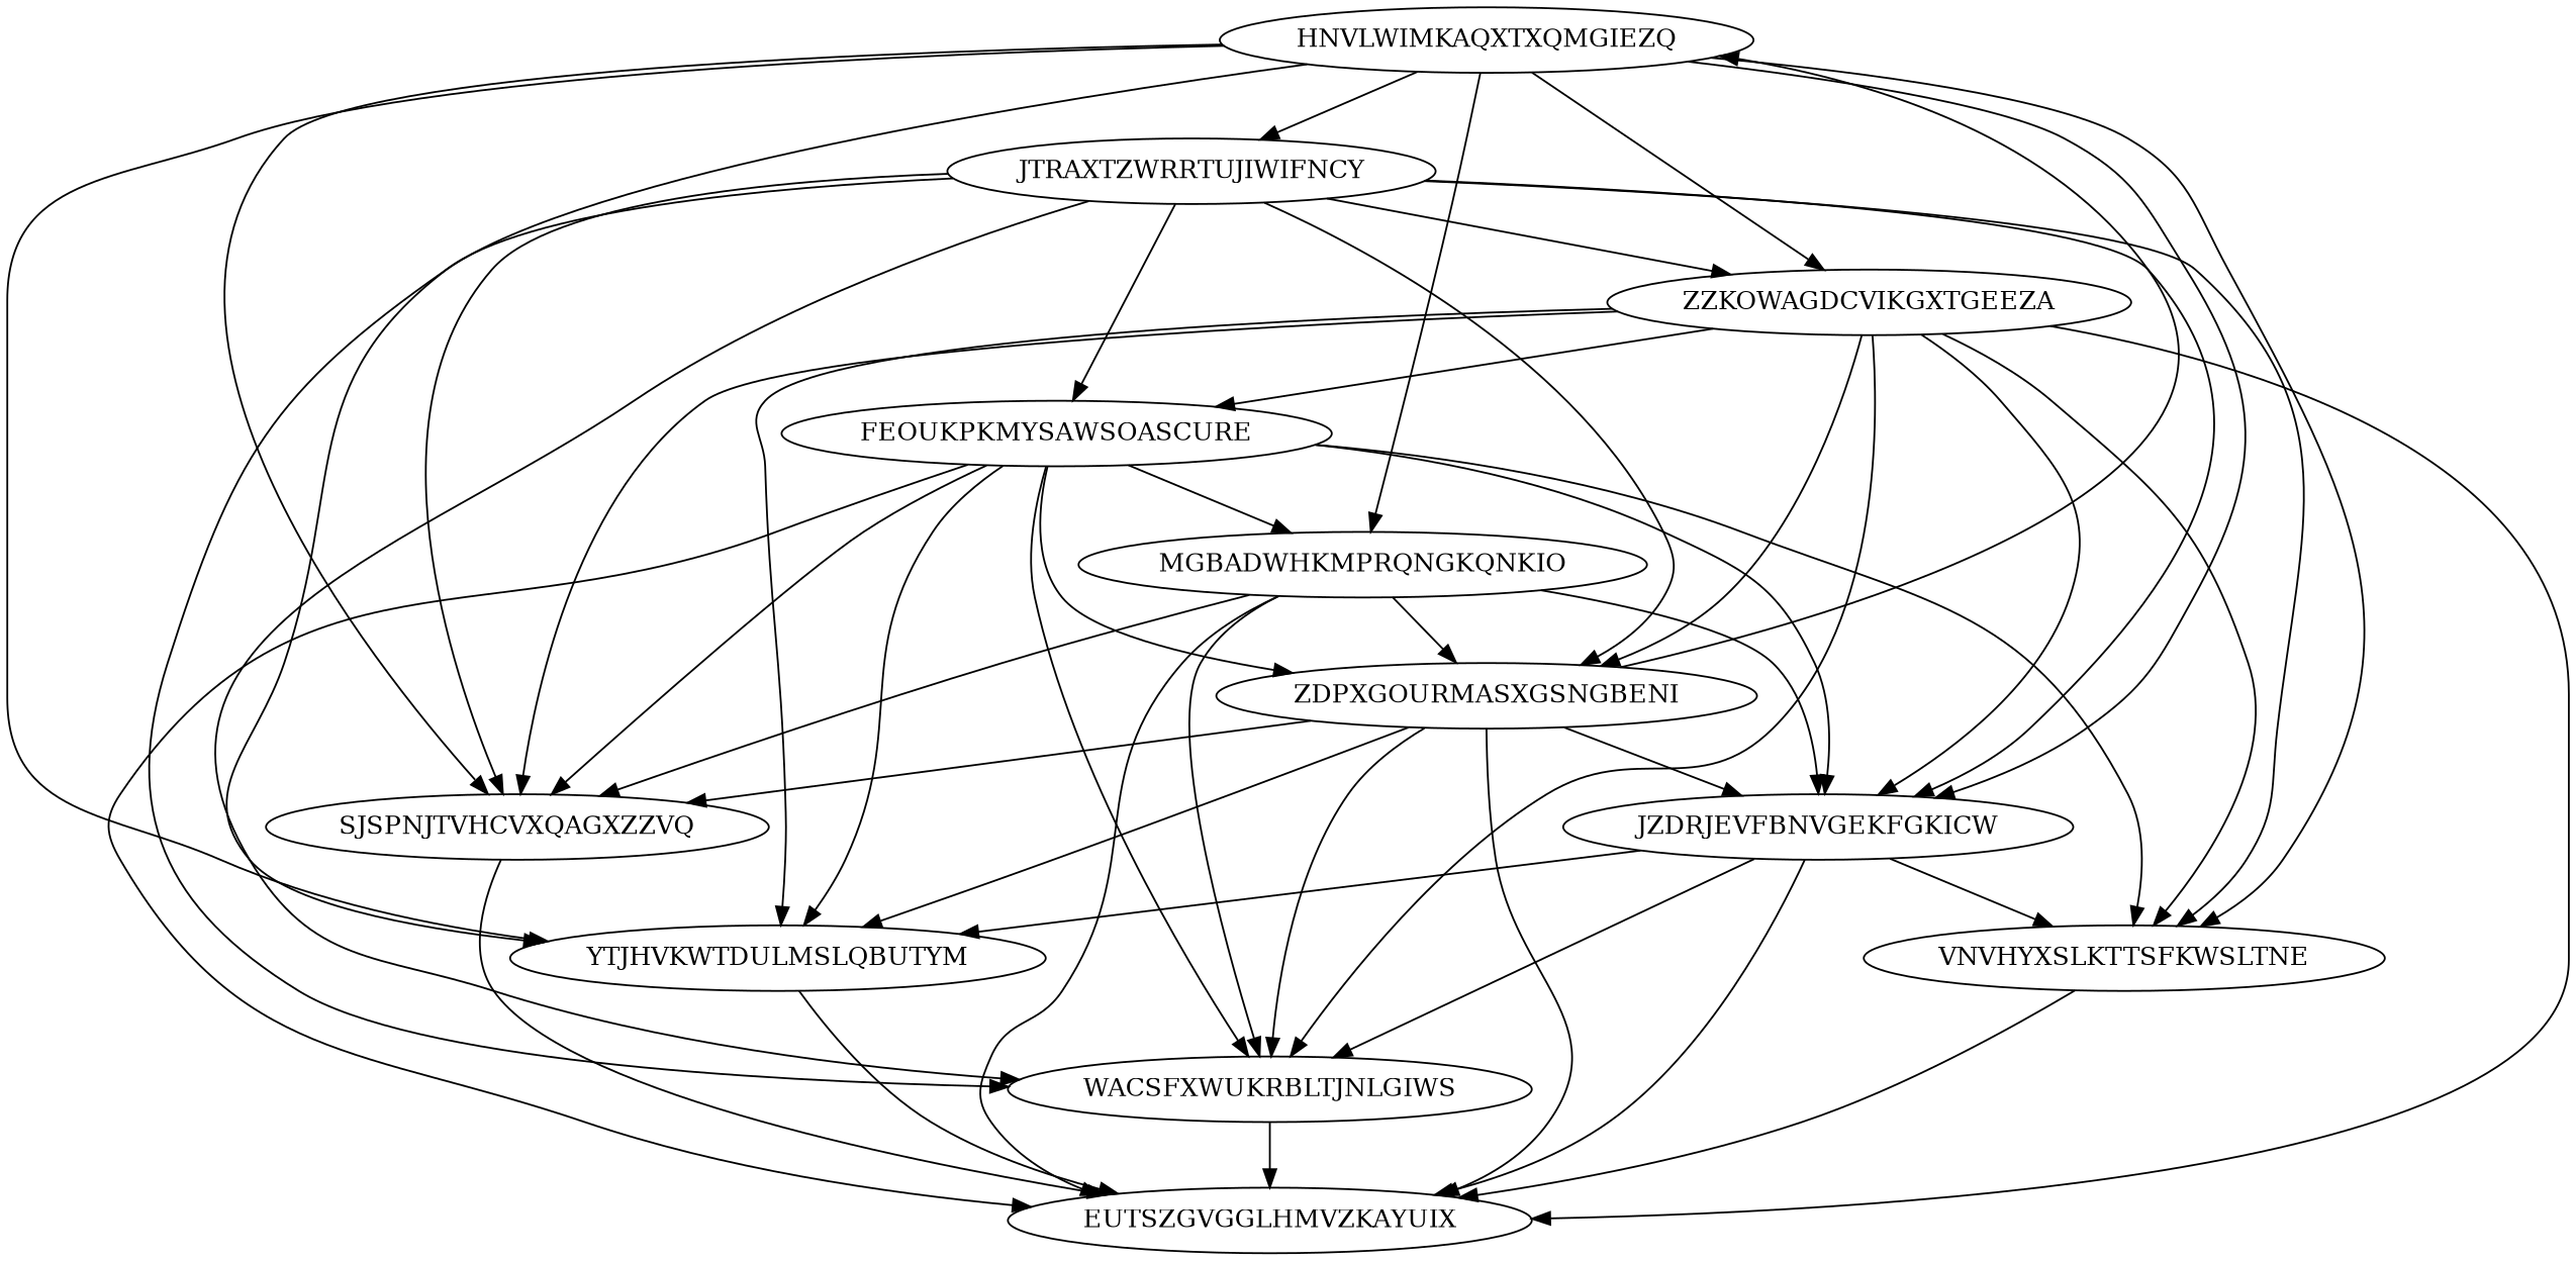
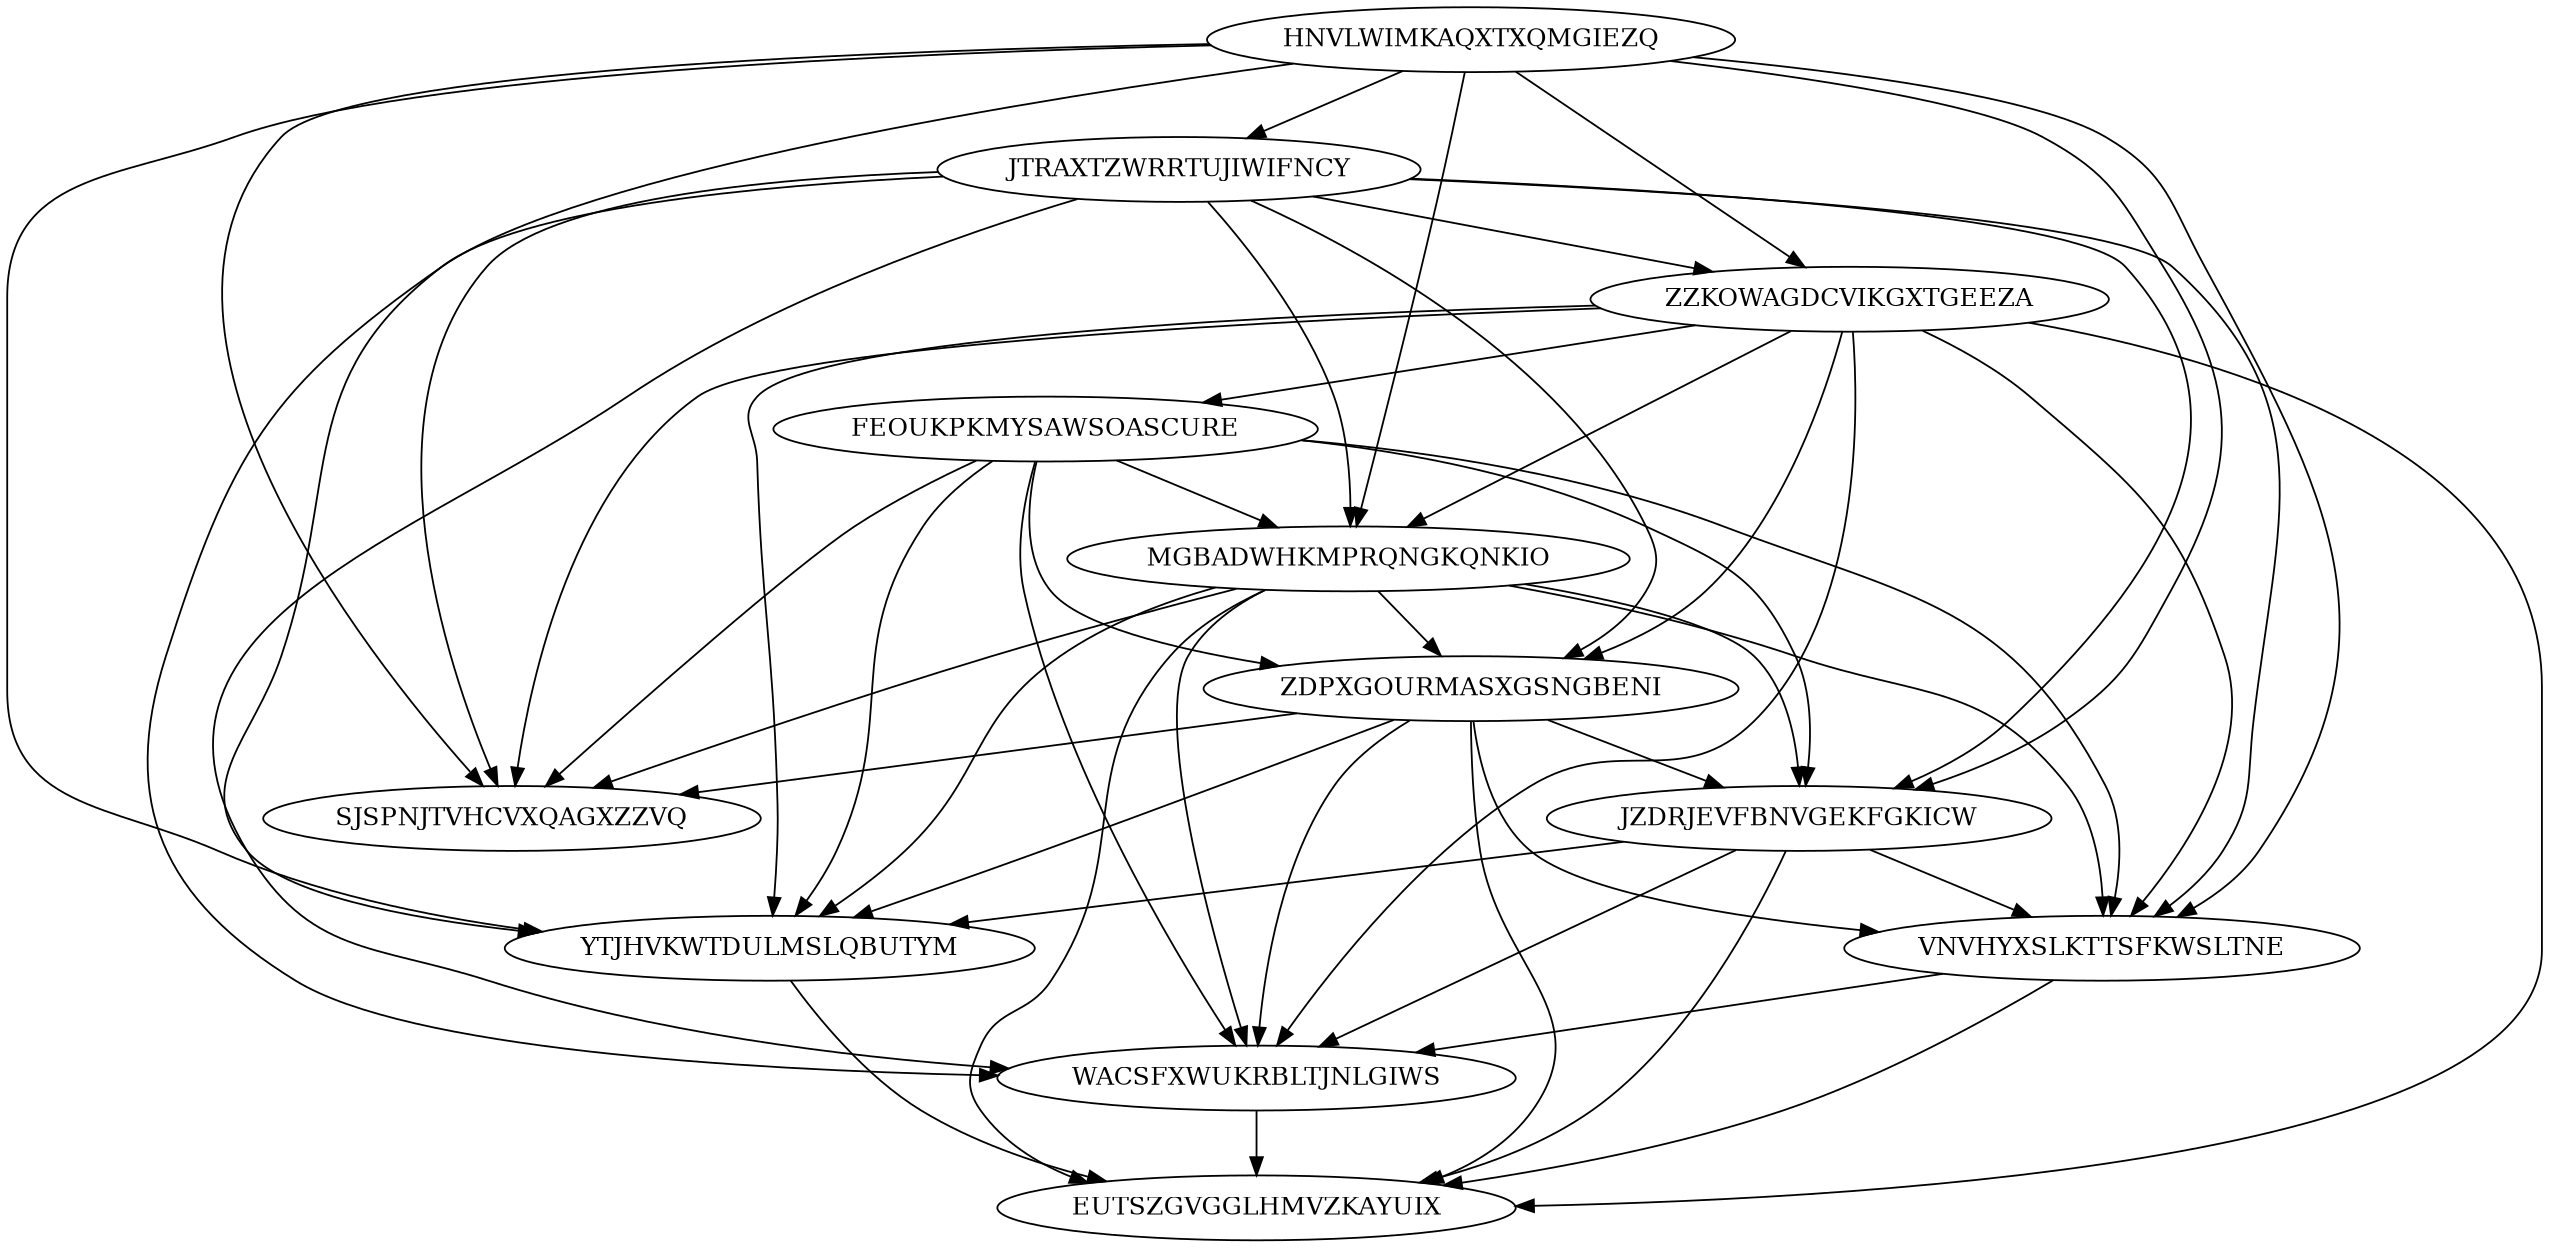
  digraph {
    node [Weight=11]
    edge [Weight=12]
    HNVLWIMKAQXTXQMGIEZQ [Weight=20]
    JTRAXTZWRRTUJIWIFNCY [Weight=17]
    ZZKOWAGDCVIKGXTGEEZA [Weight=18]
    MGBADWHKMPRQNGKQNKIO
    SJSPNJTVHCVXQAGXZZVQ [Weight=12]
    JZDRJEVFBNVGEKFGKICW [Weight=10]
    VNVHYXSLKTTSFKWSLTNE [Weight=13]
    WACSFXWUKRBLTJNLGIWS [Weight=19]
    YTJHVKWTDULMSLQBUTYM [Weight=14]
    ZDPXGOURMASXGSNGBENI [Weight=13]
    FEOUKPKMYSAWSOASCURE [Weight=10]
    EUTSZGVGGLHMVZKAYUIX
    HNVLWIMKAQXTXQMGIEZQ -> JTRAXTZWRRTUJIWIFNCY
    HNVLWIMKAQXTXQMGIEZQ -> ZZKOWAGDCVIKGXTGEEZA [Weight=19]
    HNVLWIMKAQXTXQMGIEZQ -> MGBADWHKMPRQNGKQNKIO [Weight=15]
    HNVLWIMKAQXTXQMGIEZQ -> SJSPNJTVHCVXQAGXZZVQ [Weight=16]
    HNVLWIMKAQXTXQMGIEZQ -> JZDRJEVFBNVGEKFGKICW [Weight=10]
    HNVLWIMKAQXTXQMGIEZQ -> VNVHYXSLKTTSFKWSLTNE [Weight=11]
    HNVLWIMKAQXTXQMGIEZQ -> WACSFXWUKRBLTJNLGIWS [Weight=15]
    HNVLWIMKAQXTXQMGIEZQ -> YTJHVKWTDULMSLQBUTYM [Weight=10]
    JTRAXTZWRRTUJIWIFNCY -> ZZKOWAGDCVIKGXTGEEZA [Weight=14]
-   JTRAXTZWRRTUJIWIFNCY -> FEOUKPKMYSAWSOASCURE [Weight=18]
+   JTRAXTZWRRTUJIWIFNCY -> MGBADWHKMPRQNGKQNKIO [Weight=18]
    JTRAXTZWRRTUJIWIFNCY -> SJSPNJTVHCVXQAGXZZVQ [Weight=10]
    JTRAXTZWRRTUJIWIFNCY -> JZDRJEVFBNVGEKFGKICW [Weight=11]
    JTRAXTZWRRTUJIWIFNCY -> VNVHYXSLKTTSFKWSLTNE [Weight=18]
    JTRAXTZWRRTUJIWIFNCY -> WACSFXWUKRBLTJNLGIWS [Weight=15]
    JTRAXTZWRRTUJIWIFNCY -> YTJHVKWTDULMSLQBUTYM [Weight=17]
    JTRAXTZWRRTUJIWIFNCY -> ZDPXGOURMASXGSNGBENI [Weight=20]
-   ZZKOWAGDCVIKGXTGEEZA -> JZDRJEVFBNVGEKFGKICW [Weight=20]
+   ZZKOWAGDCVIKGXTGEEZA -> MGBADWHKMPRQNGKQNKIO [Weight=20]
    ZZKOWAGDCVIKGXTGEEZA -> SJSPNJTVHCVXQAGXZZVQ [Weight=16]
    ZZKOWAGDCVIKGXTGEEZA -> VNVHYXSLKTTSFKWSLTNE [Weight=16]
    ZZKOWAGDCVIKGXTGEEZA -> WACSFXWUKRBLTJNLGIWS [Weight=11]
    ZZKOWAGDCVIKGXTGEEZA -> YTJHVKWTDULMSLQBUTYM [Weight=10]
    ZZKOWAGDCVIKGXTGEEZA -> ZDPXGOURMASXGSNGBENI [Weight=18]
    ZZKOWAGDCVIKGXTGEEZA -> FEOUKPKMYSAWSOASCURE [Weight=15]
    ZZKOWAGDCVIKGXTGEEZA -> EUTSZGVGGLHMVZKAYUIX [Weight=14]
    MGBADWHKMPRQNGKQNKIO -> SJSPNJTVHCVXQAGXZZVQ [Weight=20]
    MGBADWHKMPRQNGKQNKIO -> JZDRJEVFBNVGEKFGKICW
+   MGBADWHKMPRQNGKQNKIO -> VNVHYXSLKTTSFKWSLTNE [Weight=19]
    MGBADWHKMPRQNGKQNKIO -> WACSFXWUKRBLTJNLGIWS [Weight=10]
+   MGBADWHKMPRQNGKQNKIO -> YTJHVKWTDULMSLQBUTYM [Weight=11]
    MGBADWHKMPRQNGKQNKIO -> ZDPXGOURMASXGSNGBENI [Weight=14]
    MGBADWHKMPRQNGKQNKIO -> EUTSZGVGGLHMVZKAYUIX
-   SJSPNJTVHCVXQAGXZZVQ -> EUTSZGVGGLHMVZKAYUIX [Weight=15]
    JZDRJEVFBNVGEKFGKICW -> VNVHYXSLKTTSFKWSLTNE [Weight=11]
    JZDRJEVFBNVGEKFGKICW -> WACSFXWUKRBLTJNLGIWS [Weight=13]
    JZDRJEVFBNVGEKFGKICW -> YTJHVKWTDULMSLQBUTYM [Weight=18]
    JZDRJEVFBNVGEKFGKICW -> EUTSZGVGGLHMVZKAYUIX [Weight=15]
+   VNVHYXSLKTTSFKWSLTNE -> WACSFXWUKRBLTJNLGIWS [Weight=13]
    VNVHYXSLKTTSFKWSLTNE -> EUTSZGVGGLHMVZKAYUIX [Weight=16]
    WACSFXWUKRBLTJNLGIWS -> EUTSZGVGGLHMVZKAYUIX [Weight=18]
    YTJHVKWTDULMSLQBUTYM -> EUTSZGVGGLHMVZKAYUIX
    ZDPXGOURMASXGSNGBENI -> SJSPNJTVHCVXQAGXZZVQ [Weight=16]
    ZDPXGOURMASXGSNGBENI -> JZDRJEVFBNVGEKFGKICW [Weight=19]
-   ZDPXGOURMASXGSNGBENI -> HNVLWIMKAQXTXQMGIEZQ [Weight=14]
+   ZDPXGOURMASXGSNGBENI -> VNVHYXSLKTTSFKWSLTNE [Weight=14]
    ZDPXGOURMASXGSNGBENI -> WACSFXWUKRBLTJNLGIWS [Weight=11]
    ZDPXGOURMASXGSNGBENI -> YTJHVKWTDULMSLQBUTYM [Weight=10]
    ZDPXGOURMASXGSNGBENI -> EUTSZGVGGLHMVZKAYUIX
    FEOUKPKMYSAWSOASCURE -> MGBADWHKMPRQNGKQNKIO [Weight=19]
    FEOUKPKMYSAWSOASCURE -> SJSPNJTVHCVXQAGXZZVQ [Weight=14]
    FEOUKPKMYSAWSOASCURE -> JZDRJEVFBNVGEKFGKICW
    FEOUKPKMYSAWSOASCURE -> VNVHYXSLKTTSFKWSLTNE [Weight=17]
    FEOUKPKMYSAWSOASCURE -> WACSFXWUKRBLTJNLGIWS
    FEOUKPKMYSAWSOASCURE -> YTJHVKWTDULMSLQBUTYM [Weight=20]
    FEOUKPKMYSAWSOASCURE -> ZDPXGOURMASXGSNGBENI [Weight=20]
-   FEOUKPKMYSAWSOASCURE -> EUTSZGVGGLHMVZKAYUIX [Weight=16]
  }
